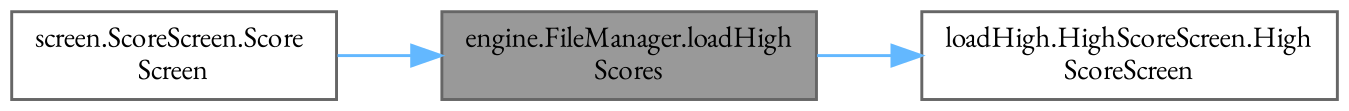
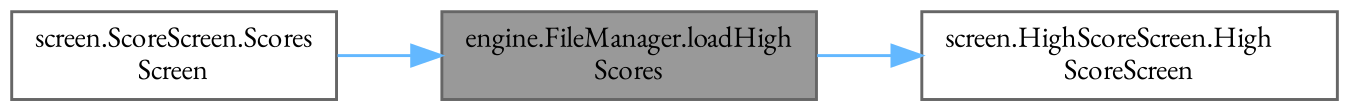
  digraph {
    fontname="EB Garamond"
    rankdir=RL
    node [color=grey40 fillcolor=white fontname="EB Garamond" fontsize=10 shape=box style=filled]
    edge [color=steelblue1 dir=back fontname="EB Garamond" fontsize=10 labelfontname=Helvetica labelfontsize=10 style=solid]
    n1 [color=gray40 fillcolor=grey60 fontcolor=black height=0.2 label="engine.FileManager.loadHigh\lScores" width=0.4]
-   n2 [height=0.2 label="screen.ScoreScreen.Score\lScreen" width=0.4]
-   n3 [height=0.2 label="loadHigh.HighScoreScreen.High\lScoreScreen" width=0.4]
+   n2 [height=0.2 label="screen.ScoreScreen.Scores\lScreen" width=0.4]
+   n3 [height=0.2 label="screen.HighScoreScreen.High\lScoreScreen" width=0.4]
    n1 -> n2
    n3 -> n1
  }
